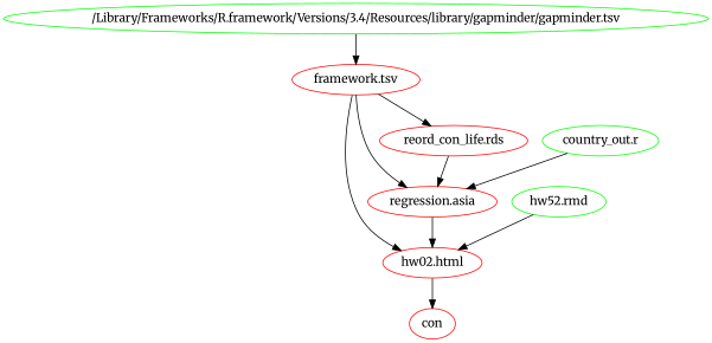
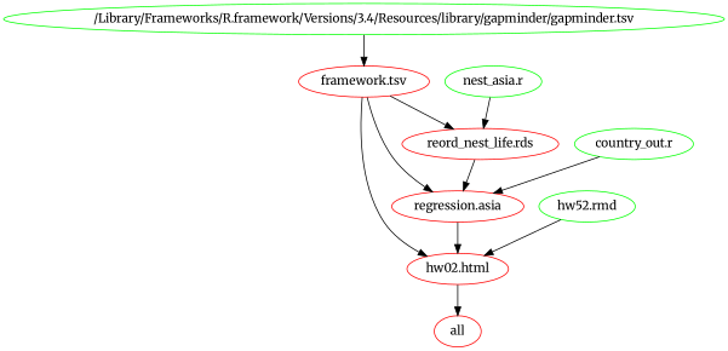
  digraph {
    fontname=Merriweather
    node [color=red fontname=Merriweather]
    edge [fontname=Merriweather]
    n1 [color=green label="/Library/Frameworks/R.framework/Versions/3.4/Resources/library/gapminder/gapminder.tsv"]
    n2 [label="framework.tsv"]
    n3 [label="hw02.html"]
    n4 [label="regression.asia"]
-   n5 [label="reord_con_life.rds"]
-   n6 [label=con]
+   n5 [label="reord_nest_life.rds"]
+   n6 [label=all]
    n7 [color=green label="hw52.rmd"]
+   n8 [color=green label="nest_asia.r"]
    n9 [color=green label="country_out.r"]
    n1 -> n2
    n2 -> n3
    n2 -> n4
    n2 -> n5
    n3 -> n6
    n4 -> n3
    n5 -> n4
    n7 -> n3
+   n8 -> n5
    n9 -> n4
  }
